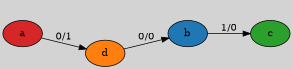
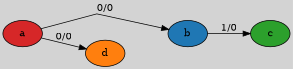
  digraph {
    bgcolor=lightgray
    rankdir=LR
    splines=line
    node [style=filled]
    a [fillcolor="#d62728"]
    b [fillcolor="#1f77b4"]
    d [fillcolor="#ff7f0e"]
    c [fillcolor="#2ca02c"]
-   d -> b [label="0/0"]
-   a -> d [label="0/1"]
+   a -> b [label="0/0"]
+   a -> d [label="0/0"]
    b -> c [label="1/0"]
  }
